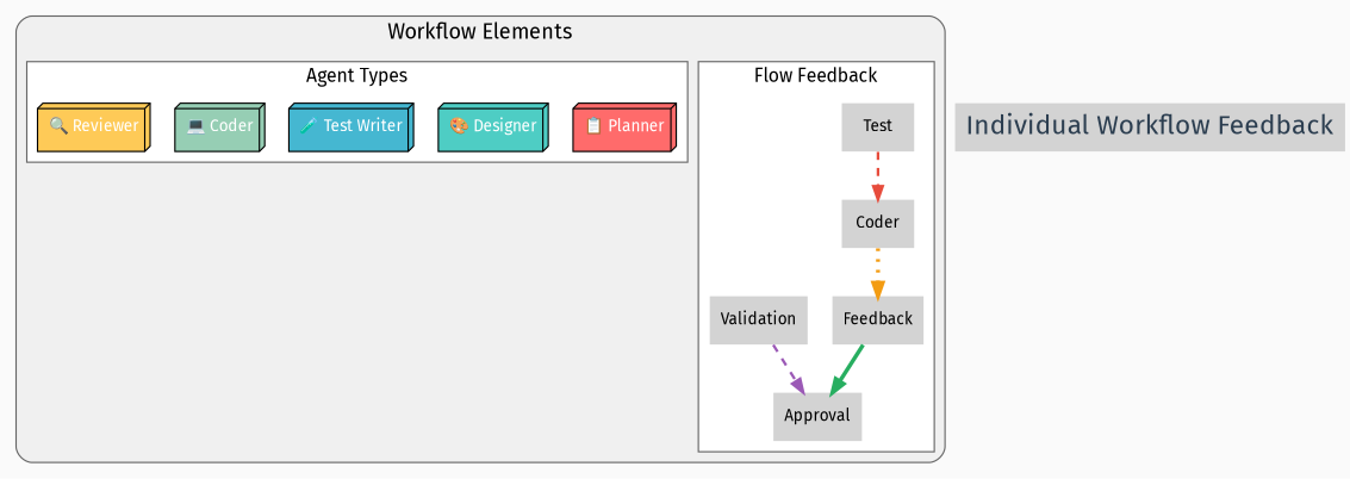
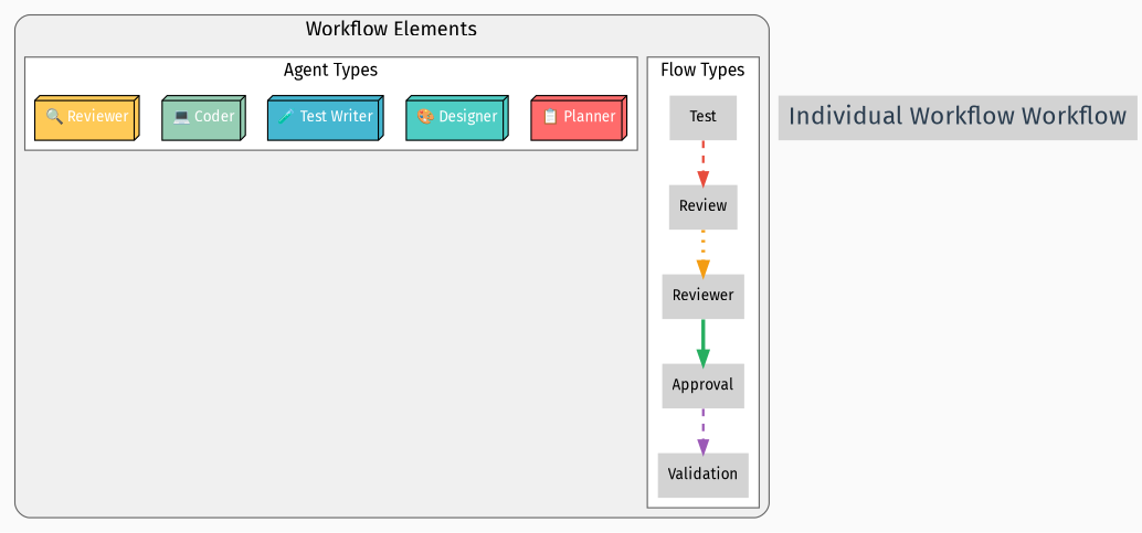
  digraph {
    bgcolor="#FAFAFA"
    fontname="Fira Sans"
    rankdir=TB
    node [fontname="Fira Sans" fontsize=12 shape=plaintext style=filled]
    edge [fontname="Fira Sans" fontsize=10 penwidth=2 style=dashed]
    n1 [label=Test]
-   n2 [label=Coder]
-   n3 [label=Feedback]
+   n2 [label=Review]
+   n3 [label=Reviewer]
    n4 [label=Approval]
    n5 [label=Validation]
    n6 [fillcolor="#FF6B6B" fontcolor=white label="📋 Planner" shape=box3d]
    n7 [fillcolor="#4ECDC4" fontcolor=white label="🎨 Designer" shape=box3d]
    n8 [fillcolor="#45B7D1" fontcolor=white label="🧪 Test Writer" shape=box3d]
    n9 [fillcolor="#96CEB4" fontcolor=white label="💻 Coder" shape=box3d]
    n10 [fillcolor="#FECA57" fontcolor=white label="🔍 Reviewer" shape=box3d]
-   n11 [fontcolor="#2C3E50" fontsize=20 label="Individual Workflow Feedback"]
+   n11 [fontcolor="#2C3E50" fontsize=20 label="Individual Workflow Workflow"]
    subgraph cluster_1 {
      color="#666666"
      fillcolor="#F0F0F0"
      fontsize=16
      label="Workflow Elements"
      style="filled,rounded"
      subgraph cluster_2 {
        color="#666666"
        fillcolor=white
        fontsize=14
-       label="Flow Feedback"
+       label="Flow Types"
        style=filled
        n1
        n2
        n3
        n4
        n5
      }
      subgraph cluster_3 {
        color="#666666"
        fillcolor=white
        fontsize=14
        label="Agent Types"
        style=filled
        n6
        n7
        n8
        n9
        n10
      }
    }
    n1 -> n2 [color="#E74C3C"]
    n2 -> n3 [color="#F39C12" penwidth=3 style=dotted]
    n3 -> n4 [color="#27AE60" penwidth=3 style=bold]
-   n5 -> n4 [color="#9B59B6"]
+   n4 -> n5 [color="#9B59B6"]
  }
